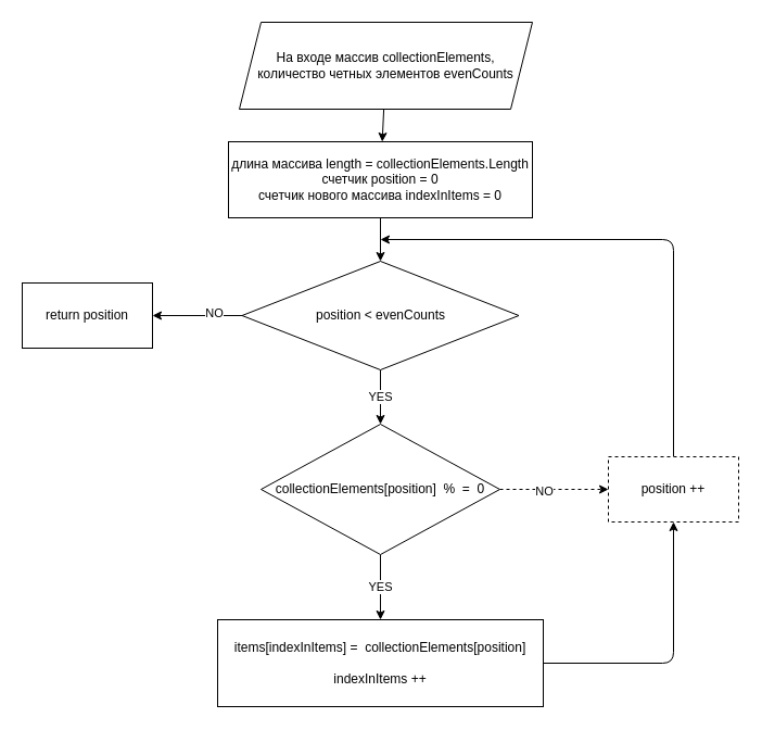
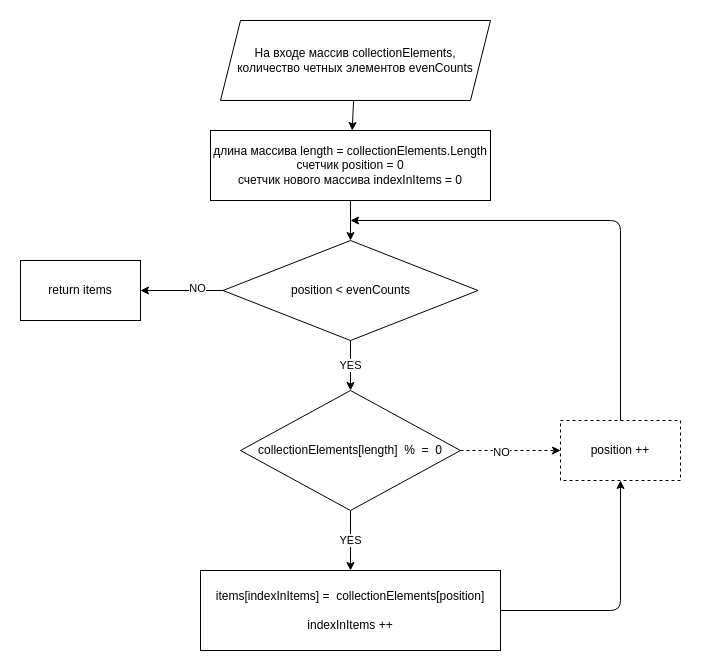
  <mxCell id="0" />
  <mxCell id="1" parent="0" />
  <mxCell id="2" value="" style="edgeStyle=none;html=1;" edge="1" parent="1" source="3" target="5"><mxGeometry relative="1" as="geometry" /></mxCell>
  <mxCell id="3" value="На входе массив collectionElements,&lt;br&gt;количество четных элементов evenCounts" style="shape=parallelogram;perimeter=parallelogramPerimeter;whiteSpace=wrap;html=1;fixedSize=1;" vertex="1" parent="1"><mxGeometry x="220" y="20" width="270" height="80" as="geometry" /></mxCell>
  <mxCell id="4" value="" style="edgeStyle=none;html=1;" edge="1" parent="1" source="5" target="9"><mxGeometry relative="1" as="geometry" /></mxCell>
  <mxCell id="5" value="длина массива length = collectionElements.Length&lt;br&gt;счетчик position = 0&lt;br&gt;счетчик нового массива indexInItems = 0" style="whiteSpace=wrap;html=1;" vertex="1" parent="1"><mxGeometry x="210" y="130" width="280" height="70" as="geometry" /></mxCell>
  <mxCell id="6" value="YES&lt;br&gt;" style="edgeStyle=none;html=1;" edge="1" parent="1" source="9" target="13"><mxGeometry relative="1" as="geometry" /></mxCell>
  <mxCell id="7" style="edgeStyle=none;html=1;entryX=1;entryY=0.5;entryDx=0;entryDy=0;" edge="1" parent="1" source="9" target="18"><mxGeometry relative="1" as="geometry" /></mxCell>
  <mxCell id="8" value="NO" style="edgeLabel;html=1;align=center;verticalAlign=middle;resizable=0;points=[];" vertex="1" connectable="0" parent="7"><mxGeometry x="-0.358" y="-3" relative="1" as="geometry"><mxPoint as="offset" /></mxGeometry></mxCell>
  <mxCell id="9" value="position &amp;lt; evenCounts" style="rhombus;whiteSpace=wrap;html=1;" vertex="1" parent="1"><mxGeometry x="222.5" y="240" width="255" height="100" as="geometry" /></mxCell>
  <mxCell id="10" value="YES&lt;br&gt;" style="edgeStyle=none;html=1;" edge="1" parent="1" source="13" target="15"><mxGeometry relative="1" as="geometry" /></mxCell>
  <mxCell id="11" value="" style="edgeStyle=none;html=1;dashed=1;" edge="1" parent="1" source="13" target="17"><mxGeometry relative="1" as="geometry" /></mxCell>
  <mxCell id="12" value="NO" style="edgeLabel;html=1;align=center;verticalAlign=middle;resizable=0;points=[];" vertex="1" connectable="0" parent="11"><mxGeometry x="-0.21" relative="1" as="geometry"><mxPoint y="1" as="offset" /></mxGeometry></mxCell>
- <mxCell id="13" value="collectionElements[position]&amp;nbsp; %&amp;nbsp; =&amp;nbsp; 0" style="rhombus;whiteSpace=wrap;html=1;" vertex="1" parent="1"><mxGeometry x="240" y="390" width="220" height="120" as="geometry" /></mxCell>
+ <mxCell id="13" value="collectionElements[length]&amp;nbsp; %&amp;nbsp; =&amp;nbsp; 0" style="rhombus;whiteSpace=wrap;html=1;" vertex="1" parent="1"><mxGeometry x="240" y="390" width="220" height="120" as="geometry" /></mxCell>
  <mxCell id="14" style="edgeStyle=none;html=1;exitX=1;exitY=0.5;exitDx=0;exitDy=0;entryX=0.5;entryY=1;entryDx=0;entryDy=0;" edge="1" parent="1" source="15" target="17"><mxGeometry relative="1" as="geometry"><mxPoint x="620" y="610" as="targetPoint" /><Array as="points"><mxPoint x="620" y="610" /></Array></mxGeometry></mxCell>
  <mxCell id="15" value="items[indexInItems] =&amp;nbsp; collectionElements[position]&lt;br&gt;&lt;br&gt;indexInItems ++" style="rounded=0;whiteSpace=wrap;html=1;" vertex="1" parent="1"><mxGeometry x="200" y="570" width="300" height="80" as="geometry" /></mxCell>
  <mxCell id="16" style="edgeStyle=none;html=1;" edge="1" parent="1" source="17"><mxGeometry relative="1" as="geometry"><mxPoint x="350" y="220" as="targetPoint" /><Array as="points"><mxPoint x="620" y="220" /></Array></mxGeometry></mxCell>
  <mxCell id="17" value="position ++" style="rounded=0;whiteSpace=wrap;html=1;dashed=1;" vertex="1" parent="1"><mxGeometry x="560" y="420" width="120" height="60" as="geometry" /></mxCell>
- <mxCell id="18" value="return position" style="rounded=0;whiteSpace=wrap;html=1;" vertex="1" parent="1"><mxGeometry x="20" y="260" width="120" height="60" as="geometry" /></mxCell>
+ <mxCell id="18" value="return items" style="rounded=0;whiteSpace=wrap;html=1;" vertex="1" parent="1"><mxGeometry x="20" y="260" width="120" height="60" as="geometry" /></mxCell>
